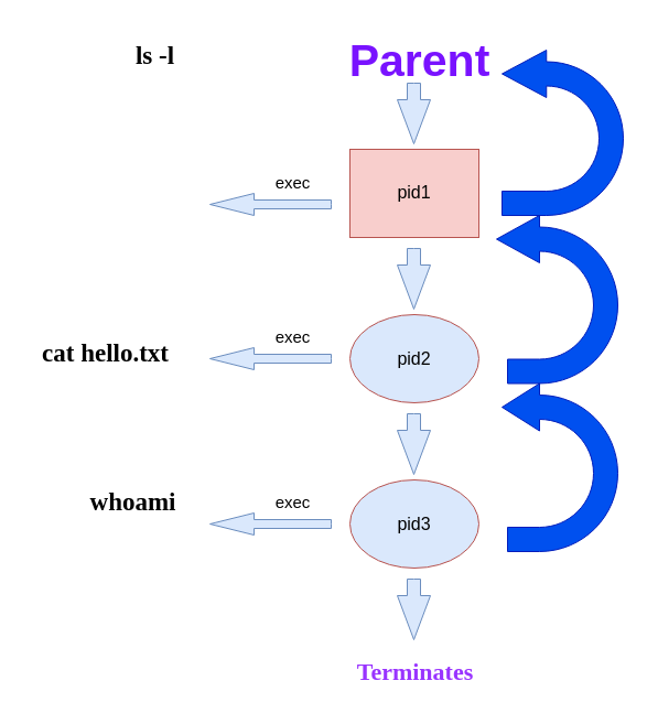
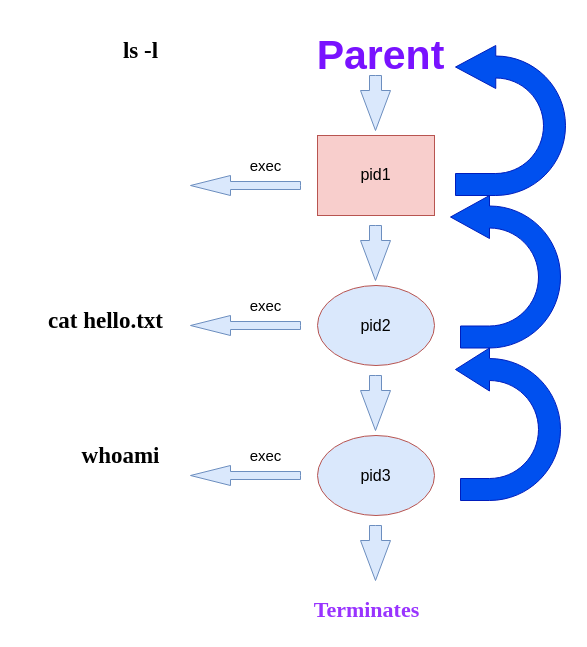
  <mxCell id="0" />
  <mxCell id="1" parent="0" />
  <mxCell id="2" value="&lt;h1 style=&quot;font-size: 41px&quot;&gt;&lt;font color=&quot;#7912FF&quot;&gt;Parent&lt;/font&gt;&lt;/h1&gt;" style="text;html=1;align=center;verticalAlign=middle;resizable=0;points=[];autosize=1;" vertex="1" parent="1"><mxGeometry x="310" y="20" width="140" height="70" as="geometry" /></mxCell>
  <mxCell id="3" value="" style="html=1;shadow=0;dashed=0;align=center;verticalAlign=middle;shape=mxgraph.arrows2.arrow;dy=0.6;dx=40;direction=south;notch=0;fillColor=#dae8fc;strokeColor=#6c8ebf;" vertex="1" parent="1"><mxGeometry x="360" y="75" width="30" height="55" as="geometry" /></mxCell>
  <mxCell id="4" value="&lt;font style=&quot;font-size: 16px&quot;&gt;pid1&lt;/font&gt;" style="whiteSpace=wrap;html=1;fontSize=17;labelBackgroundColor=none;labelBorderColor=none;fillColor=#f8cecc;strokeColor=#b85450;rounded=0;" vertex="1" parent="1"><mxGeometry x="317" y="135" width="117" height="80" as="geometry" /></mxCell>
  <mxCell id="5" value="" style="html=1;shadow=0;dashed=0;align=center;verticalAlign=middle;shape=mxgraph.arrows2.arrow;dy=0.6;dx=40;flipH=1;notch=0;labelBackgroundColor=none;fontSize=17;fillColor=#dae8fc;strokeColor=#6c8ebf;" vertex="1" parent="1"><mxGeometry x="190" y="175" width="110" height="20" as="geometry" /></mxCell>
  <mxCell id="6" value="exec" style="text;html=1;align=center;verticalAlign=middle;resizable=0;points=[];autosize=1;fontSize=15;fontColor=#000000;" vertex="1" parent="1"><mxGeometry x="240" y="155" width="50" height="20" as="geometry" /></mxCell>
  <mxCell id="7" value="ls -l" style="text;html=1;align=center;verticalAlign=middle;resizable=0;points=[];autosize=1;fontSize=23;fontColor=#000000;strokeWidth=1;fontFamily=Georgia;fontStyle=1" vertex="1" parent="1"><mxGeometry x="110" y="35" width="60" height="30" as="geometry" /></mxCell>
  <mxCell id="8" value="" style="html=1;shadow=0;dashed=0;align=center;verticalAlign=middle;shape=mxgraph.arrows2.arrow;dy=0.6;dx=40;direction=south;notch=0;fillColor=#dae8fc;strokeColor=#6c8ebf;" vertex="1" parent="1"><mxGeometry x="360" y="225" width="30" height="55" as="geometry" /></mxCell>
  <mxCell id="9" value="&lt;p style=&quot;line-height: 110% ; font-size: 16px&quot;&gt;&lt;font style=&quot;font-size: 16px&quot;&gt;pid2&lt;/font&gt;&lt;/p&gt;" style="ellipse;whiteSpace=wrap;html=1;fontSize=17;labelBackgroundColor=none;labelBorderColor=none;fillColor=#dae8fc;strokeColor=#b85450;" vertex="1" parent="1"><mxGeometry x="317" y="285" width="117" height="80" as="geometry" /></mxCell>
  <mxCell id="10" value="" style="html=1;shadow=0;dashed=0;align=right;verticalAlign=middle;shape=mxgraph.arrows2.uTurnArrow;dy=11;arrowHead=43;dx2=40.25;labelBackgroundColor=none;strokeWidth=1;fontFamily=Georgia;fontSize=15;fontColor=#ffffff;direction=east;flipH=1;fillColor=#0050ef;strokeColor=#001DBC;" vertex="1" parent="1"><mxGeometry x="455" y="45" width="110" height="150" as="geometry" /></mxCell>
  <mxCell id="11" value="" style="html=1;shadow=0;dashed=0;align=center;verticalAlign=middle;shape=mxgraph.arrows2.uTurnArrow;dy=11;arrowHead=43;dx2=39;labelBackgroundColor=none;strokeWidth=1;fontFamily=Georgia;fontSize=15;fontColor=#ffffff;flipH=1;fillColor=#0050ef;strokeColor=#001DBC;" vertex="1" parent="1"><mxGeometry x="460" y="195" width="100" height="152.5" as="geometry" /></mxCell>
  <mxCell id="12" value="&lt;p style=&quot;line-height: 110% ; font-size: 16px&quot;&gt;pid3&lt;/p&gt;" style="ellipse;whiteSpace=wrap;html=1;fontSize=17;labelBackgroundColor=none;labelBorderColor=none;fillColor=#dae8fc;strokeColor=#b85450;" vertex="1" parent="1"><mxGeometry x="317" y="435" width="117" height="80" as="geometry" /></mxCell>
  <mxCell id="13" value="" style="html=1;shadow=0;dashed=0;align=center;verticalAlign=middle;shape=mxgraph.arrows2.arrow;dy=0.6;dx=40;direction=south;notch=0;fillColor=#dae8fc;strokeColor=#6c8ebf;" vertex="1" parent="1"><mxGeometry x="360" y="375" width="30" height="55" as="geometry" /></mxCell>
  <mxCell id="14" value="" style="html=1;shadow=0;dashed=0;align=center;verticalAlign=middle;shape=mxgraph.arrows2.uTurnArrow;dy=11;arrowHead=43;dx2=34;labelBackgroundColor=none;strokeWidth=1;fontFamily=Georgia;fontSize=15;fontColor=#ffffff;flipH=1;fillColor=#0050ef;strokeColor=#001DBC;" vertex="1" parent="1"><mxGeometry x="460" y="347.5" width="100" height="152.5" as="geometry" /></mxCell>
  <mxCell id="15" value="" style="html=1;shadow=0;dashed=0;align=center;verticalAlign=middle;shape=mxgraph.arrows2.arrow;dy=0.6;dx=40;flipH=1;notch=0;labelBackgroundColor=none;fontSize=17;fillColor=#dae8fc;strokeColor=#6c8ebf;" vertex="1" parent="1"><mxGeometry x="190" y="315" width="110" height="20" as="geometry" /></mxCell>
  <mxCell id="16" value="" style="html=1;shadow=0;dashed=0;align=center;verticalAlign=middle;shape=mxgraph.arrows2.arrow;dy=0.6;dx=40;flipH=1;notch=0;labelBackgroundColor=none;fontSize=17;fillColor=#dae8fc;strokeColor=#6c8ebf;" vertex="1" parent="1"><mxGeometry x="190" y="465" width="110" height="20" as="geometry" /></mxCell>
  <mxCell id="17" value="exec" style="text;html=1;align=center;verticalAlign=middle;resizable=0;points=[];autosize=1;fontSize=15;fontColor=#000000;" vertex="1" parent="1"><mxGeometry x="240" y="295" width="50" height="20" as="geometry" /></mxCell>
  <mxCell id="18" value="exec" style="text;html=1;align=center;verticalAlign=middle;resizable=0;points=[];autosize=1;fontSize=15;fontColor=#000000;" vertex="1" parent="1"><mxGeometry x="240" y="445" width="50" height="20" as="geometry" /></mxCell>
  <mxCell id="19" value="" style="html=1;shadow=0;dashed=0;align=center;verticalAlign=middle;shape=mxgraph.arrows2.arrow;dy=0.6;dx=40;direction=south;notch=0;fillColor=#dae8fc;strokeColor=#6c8ebf;" vertex="1" parent="1"><mxGeometry x="360" y="525" width="30" height="55" as="geometry" /></mxCell>
- <mxCell id="20" value="&lt;font style=&quot;font-size: 22px&quot; color=&quot;#9933FF&quot;&gt;&lt;b&gt;Terminates&lt;/b&gt;&lt;/font&gt;" style="text;html=1;align=center;verticalAlign=middle;resizable=0;points=[];autosize=1;fontSize=15;fontFamily=Georgia;fontColor=#000000;" vertex="1" parent="1"><mxGeometry x="300.5" y="595" width="150" height="30" as="geometry" /></mxCell>
- <mxCell id="21" value="cat hello.txt" style="text;html=1;align=center;verticalAlign=middle;resizable=0;points=[];autosize=1;fontSize=23;fontFamily=Georgia;fontColor=#000000;fontStyle=1" vertex="1" parent="1"><mxGeometry x="10" y="305" width="170" height="30" as="geometry" /></mxCell>
+ <mxCell id="20" value="&lt;font style=&quot;font-size: 22px&quot; color=&quot;#9933FF&quot;&gt;&lt;b&gt;Terminates&lt;/b&gt;&lt;/font&gt;" style="text;html=1;align=center;verticalAlign=middle;resizable=0;points=[];autosize=1;fontSize=15;fontFamily=Georgia;fontColor=#000000;" vertex="1" parent="1"><mxGeometry x="290.5" y="595" width="150" height="30" as="geometry" /></mxCell>
+ <mxCell id="21" value="cat hello.txt" style="text;html=1;align=center;verticalAlign=middle;resizable=0;points=[];autosize=1;fontSize=23;fontFamily=Georgia;fontColor=#000000;fontStyle=1" vertex="1" parent="1"><mxGeometry x="20" y="305" width="170" height="30" as="geometry" /></mxCell>
  <mxCell id="22" value="&lt;b&gt;whoami&lt;/b&gt;" style="text;html=1;align=center;verticalAlign=middle;resizable=0;points=[];autosize=1;fontSize=23;fontFamily=Georgia;fontColor=#000000;" vertex="1" parent="1"><mxGeometry x="60" y="440" width="120" height="30" as="geometry" /></mxCell>
